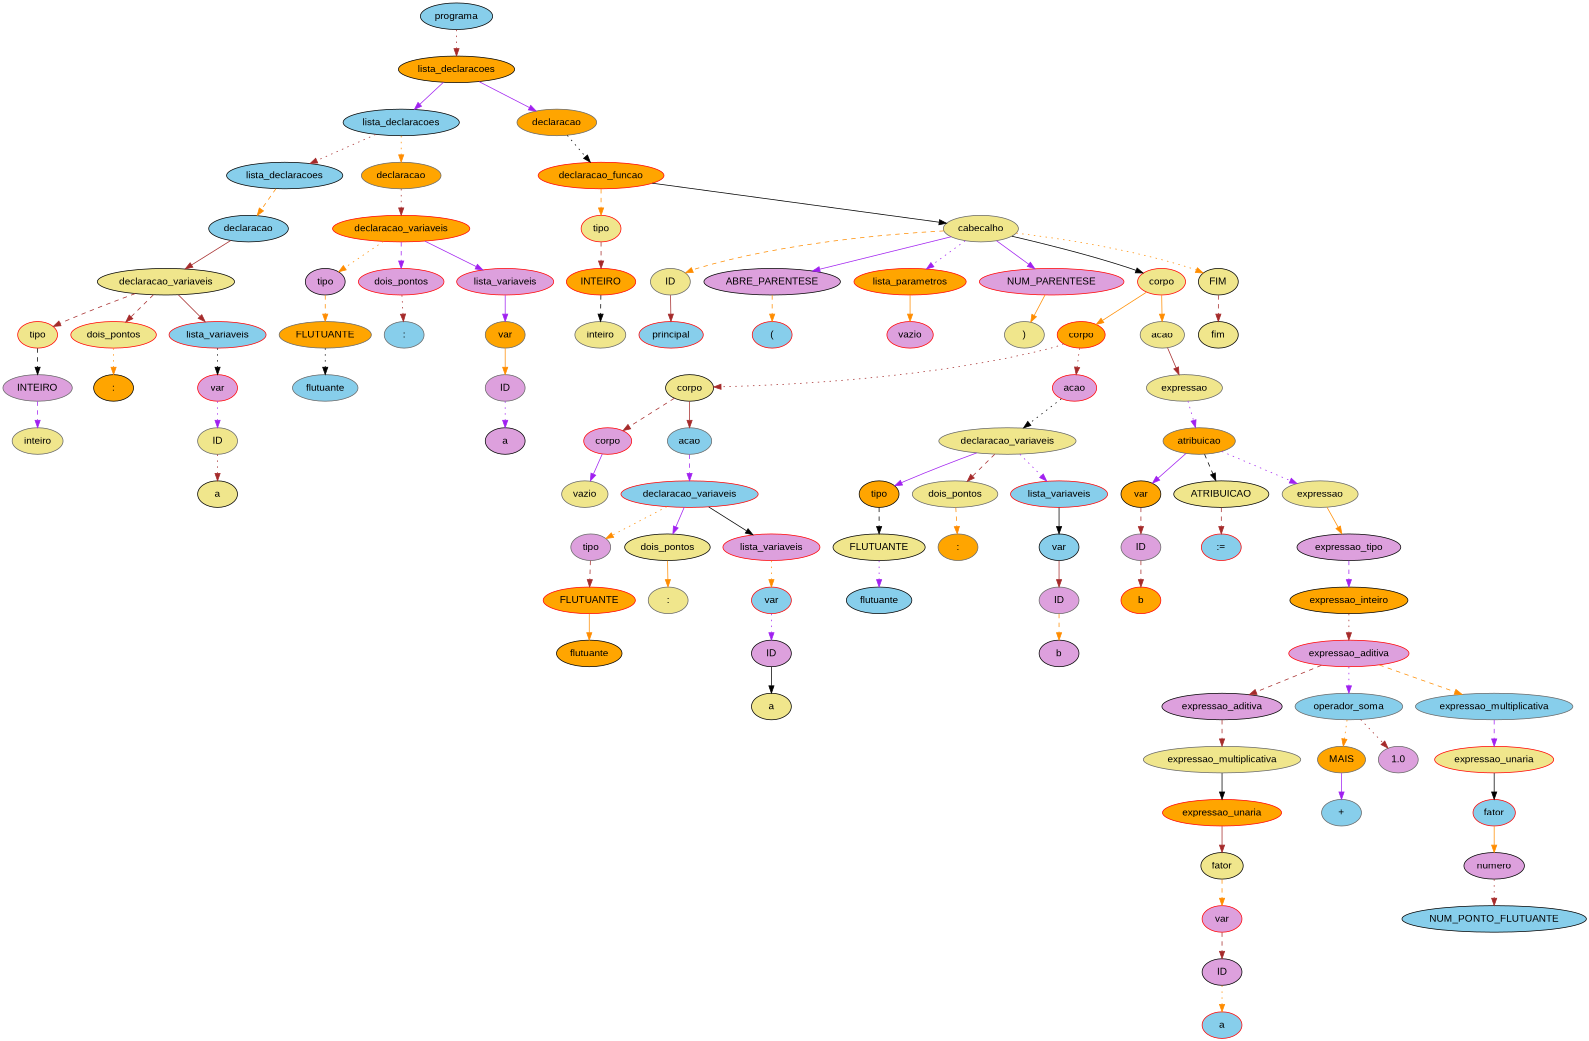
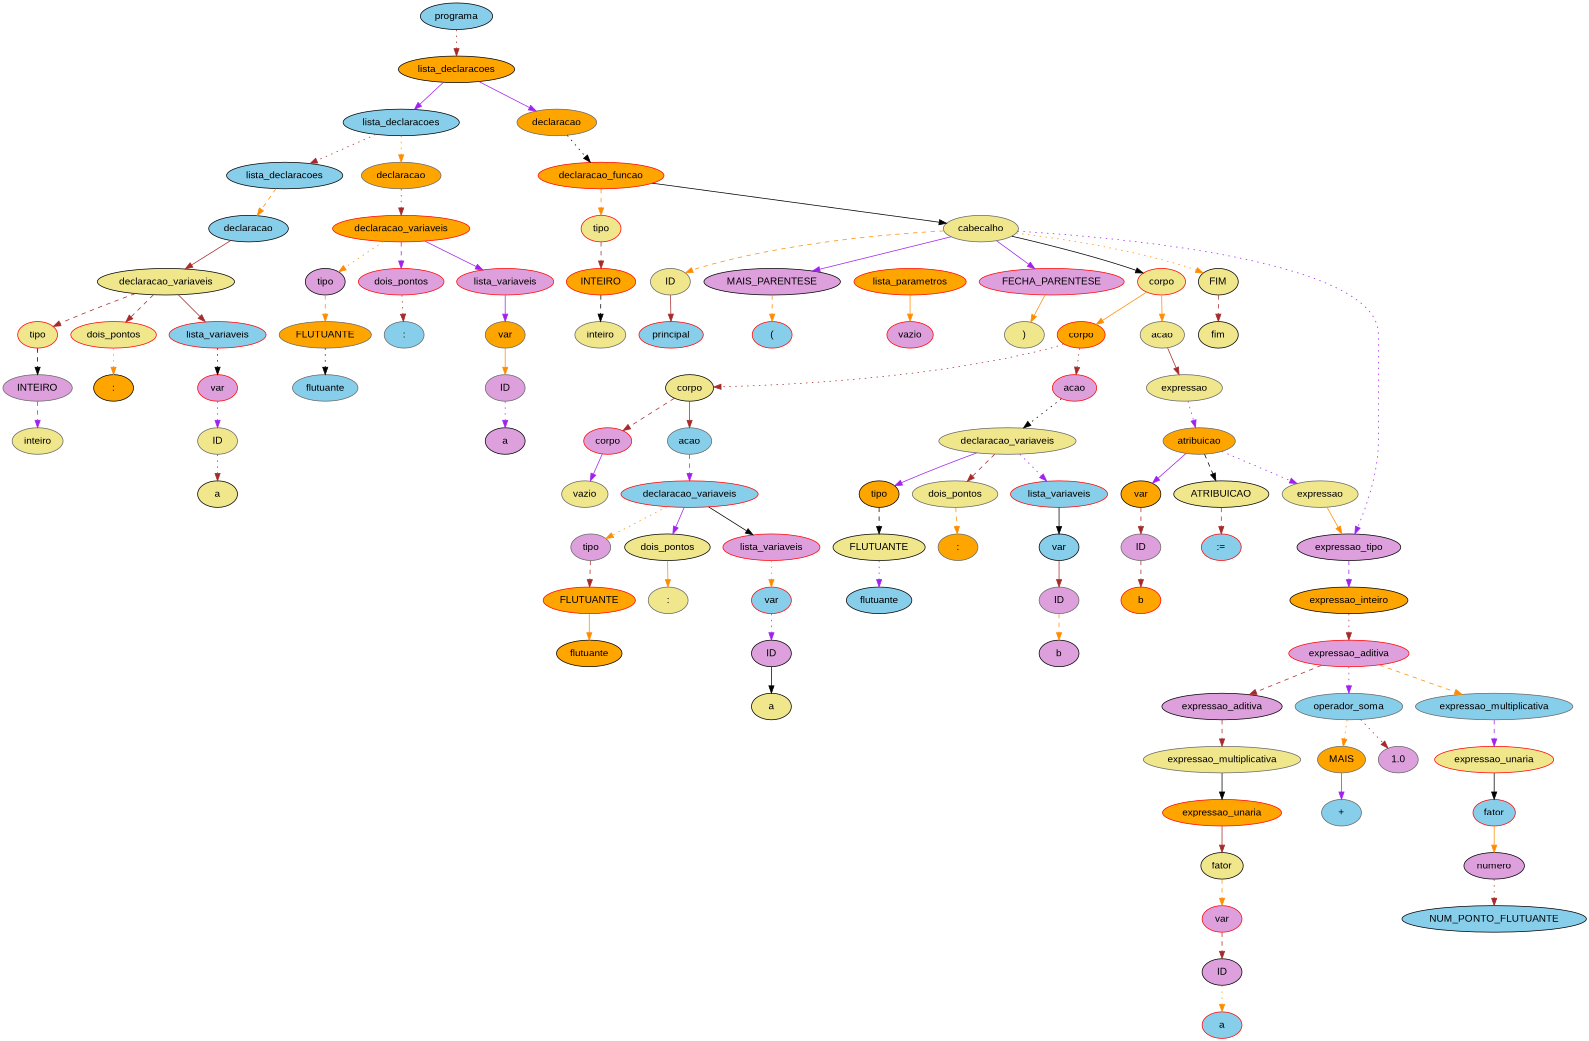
  digraph {
    fontname="Liberation Sans"
    node [color=gray40 fillcolor=khaki fontname="Liberation Sans" style=filled]
    edge [color=brown fontname="Liberation Sans" style=solid]
    n1 [color=black fillcolor=skyblue label=programa]
    n2 [color=black fillcolor=orange label=lista_declaracoes]
    n3 [color=black fillcolor=skyblue label=lista_declaracoes]
    n4 [fillcolor=orange label=declaracao]
    n5 [color=black fillcolor=skyblue label=lista_declaracoes]
    n6 [fillcolor=orange label=declaracao]
    n7 [color=red fillcolor=orange label=declaracao_funcao]
    n8 [color=black fillcolor=skyblue label=declaracao]
    n9 [color=red fillcolor=orange label=declaracao_variaveis]
    n10 [color=black label=declaracao_variaveis]
    n11 [color=red label=tipo]
    n12 [color=red label=dois_pontos]
    n13 [color=red fillcolor=skyblue label=lista_variaveis]
    n14 [fillcolor=plum label=INTEIRO]
    n15 [color=black fillcolor=orange label=":"]
    n16 [color=red fillcolor=plum label=var]
    n17 [label=inteiro]
    n18 [label=ID]
    n19 [color=black label=a]
    n20 [color=black fillcolor=plum label=tipo]
    n21 [color=red fillcolor=plum label=dois_pontos]
    n22 [color=red fillcolor=plum label=lista_variaveis]
    n23 [fillcolor=orange label=FLUTUANTE]
    n24 [fillcolor=skyblue label=":"]
    n25 [fillcolor=orange label=var]
    n26 [fillcolor=skyblue label=flutuante]
    n27 [fillcolor=plum label=ID]
    n28 [color=black fillcolor=plum label=a]
    n29 [color=red label=tipo]
    n30 [label=cabecalho]
    n31 [color=red fillcolor=orange label=INTEIRO]
    n32 [label=ID]
-   n33 [color=black fillcolor=plum label=ABRE_PARENTESE]
+   n33 [color=black fillcolor=plum label=MAIS_PARENTESE]
    n34 [color=red fillcolor=orange label=lista_parametros]
-   n35 [color=red fillcolor=plum label=NUM_PARENTESE]
+   n35 [color=red fillcolor=plum label=FECHA_PARENTESE]
    n36 [color=red label=corpo]
    n37 [color=black label=FIM]
    n38 [label=inteiro]
    n39 [color=red fillcolor=skyblue label=principal]
    n40 [color=red fillcolor=skyblue label="("]
    n41 [color=red fillcolor=plum label=vazio]
    n42 [label=")"]
    n43 [color=red fillcolor=orange label=corpo]
    n44 [label=acao]
    n45 [color=black label=fim]
    n46 [color=black label=corpo]
    n47 [color=red fillcolor=plum label=acao]
    n48 [label=expressao]
    n49 [color=red fillcolor=plum label=corpo]
    n50 [fillcolor=skyblue label=acao]
    n51 [label=declaracao_variaveis]
    n52 [label=vazio]
    n53 [color=red fillcolor=skyblue label=declaracao_variaveis]
    n54 [fillcolor=plum label=tipo]
    n55 [color=black label=dois_pontos]
    n56 [color=red fillcolor=plum label=lista_variaveis]
    n57 [color=red fillcolor=orange label=FLUTUANTE]
    n58 [label=":"]
    n59 [color=red fillcolor=skyblue label=var]
    n60 [color=black fillcolor=orange label=flutuante]
    n61 [color=black fillcolor=plum label=ID]
    n62 [color=black label=a]
    n63 [color=black fillcolor=orange label=tipo]
    n64 [label=dois_pontos]
    n65 [color=red fillcolor=skyblue label=lista_variaveis]
    n66 [color=black label=FLUTUANTE]
    n67 [fillcolor=orange label=":"]
    n68 [color=black fillcolor=skyblue label=var]
    n69 [color=black fillcolor=skyblue label=flutuante]
    n70 [fillcolor=plum label=ID]
    n71 [color=black fillcolor=plum label=b]
    n72 [fillcolor=orange label=atribuicao]
    n73 [color=black fillcolor=orange label=var]
    n74 [color=black label=ATRIBUICAO]
    n75 [label=expressao]
    n76 [fillcolor=plum label=ID]
    n77 [color=red fillcolor=skyblue label=":="]
    n78 [color=black fillcolor=plum label=expressao_tipo]
    n79 [color=red fillcolor=orange label=b]
    n80 [color=black fillcolor=orange label=expressao_inteiro]
    n81 [color=red fillcolor=plum label=expressao_aditiva]
    n82 [color=black fillcolor=plum label=expressao_aditiva]
    n83 [fillcolor=skyblue label=operador_soma]
    n84 [fillcolor=skyblue label=expressao_multiplicativa]
    n85 [label=expressao_multiplicativa]
    n86 [fillcolor=orange label=MAIS]
    n87 [fillcolor=plum label=1.0]
    n88 [color=red label=expressao_unaria]
    n89 [color=red fillcolor=orange label=expressao_unaria]
    n90 [color=black label=fator]
    n91 [color=red fillcolor=plum label=var]
    n92 [color=black fillcolor=plum label=ID]
    n93 [color=red fillcolor=skyblue label=a]
    n94 [fillcolor=skyblue label="+"]
    n95 [color=red fillcolor=skyblue label=fator]
    n96 [color=black fillcolor=plum label=numero]
    n97 [color=black fillcolor=skyblue label=NUM_PONTO_FLUTUANTE]
    n1 -> n2 [style=dotted]
    n2 -> n3 [color=purple]
    n2 -> n4 [color=purple]
    n3 -> n5 [style=dotted]
    n3 -> n6 [color=darkorange style=dotted]
    n4 -> n7 [color=black style=dotted]
    n5 -> n8 [color=darkorange style=dashed]
    n6 -> n9 [style=dotted]
    n7 -> n29 [color=darkorange style=dashed]
    n7 -> n30 [color=black]
    n8 -> n10
    n9 -> n20 [color=darkorange style=dotted]
    n9 -> n21 [color=purple style=dashed]
    n9 -> n22 [color=purple]
    n10 -> n11 [style=dashed]
    n10 -> n12 [style=dashed]
    n10 -> n13
    n11 -> n14 [color=black style=dashed]
    n12 -> n15 [color=darkorange style=dotted]
    n13 -> n16 [color=black style=dotted]
    n14 -> n17 [color=purple style=dashed]
    n16 -> n18 [color=purple style=dotted]
    n18 -> n19 [style=dotted]
    n20 -> n23 [color=darkorange style=dashed]
    n21 -> n24 [style=dotted]
    n22 -> n25 [color=purple]
    n23 -> n26 [color=black style=dotted]
    n25 -> n27 [color=darkorange]
    n27 -> n28 [color=purple style=dotted]
    n29 -> n31 [style=dashed]
    n30 -> n32 [color=darkorange style=dashed]
    n30 -> n33 [color=purple]
-   n30 -> n34 [color=purple style=dotted]
+   n30 -> n78 [color=purple style=dotted]
    n30 -> n35 [color=purple]
    n30 -> n36 [color=black]
    n30 -> n37 [color=darkorange style=dotted]
    n31 -> n38 [color=black style=dashed]
    n32 -> n39
    n33 -> n40 [color=darkorange style=dashed]
    n34 -> n41 [color=darkorange]
    n35 -> n42 [color=darkorange]
    n36 -> n43 [color=darkorange]
    n36 -> n44 [color=darkorange]
    n37 -> n45 [style=dashed]
    n43 -> n46 [style=dotted]
    n43 -> n47 [style=dotted]
    n44 -> n48
    n46 -> n49 [style=dashed]
    n46 -> n50
    n47 -> n51 [color=black style=dotted]
    n48 -> n72 [color=purple style=dotted]
    n49 -> n52 [color=purple]
    n50 -> n53 [color=purple style=dashed]
    n51 -> n63 [color=purple]
    n51 -> n64 [style=dashed]
    n51 -> n65 [color=purple style=dotted]
    n53 -> n54 [color=darkorange style=dotted]
    n53 -> n55 [color=purple]
    n53 -> n56 [color=black]
    n54 -> n57 [style=dashed]
    n55 -> n58 [color=darkorange]
    n56 -> n59 [color=darkorange style=dotted]
    n57 -> n60 [color=darkorange]
    n59 -> n61 [color=purple style=dotted]
    n61 -> n62 [color=black]
    n63 -> n66 [color=black style=dashed]
    n64 -> n67 [color=darkorange style=dashed]
    n65 -> n68 [color=black]
    n66 -> n69 [color=purple style=dotted]
    n68 -> n70
    n70 -> n71 [color=darkorange style=dashed]
    n72 -> n73 [color=purple]
    n72 -> n74 [color=black style=dashed]
    n72 -> n75 [color=purple style=dotted]
    n73 -> n76 [style=dashed]
    n74 -> n77 [style=dashed]
    n75 -> n78 [color=darkorange]
    n76 -> n79 [style=dashed]
    n78 -> n80 [color=purple style=dashed]
    n80 -> n81 [style=dotted]
    n81 -> n82 [style=dashed]
    n81 -> n83 [color=purple style=dotted]
    n81 -> n84 [color=darkorange style=dashed]
    n82 -> n85 [style=dashed]
    n83 -> n86 [color=darkorange style=dotted]
    n83 -> n87 [style=dotted]
    n84 -> n88 [color=purple style=dashed]
    n85 -> n89 [color=black]
    n86 -> n94 [color=purple]
    n88 -> n95 [color=black]
    n89 -> n90
    n90 -> n91 [color=darkorange style=dashed]
    n91 -> n92 [style=dashed]
    n92 -> n93 [color=darkorange style=dotted]
    n95 -> n96 [color=darkorange]
    n96 -> n97 [style=dotted]
  }
